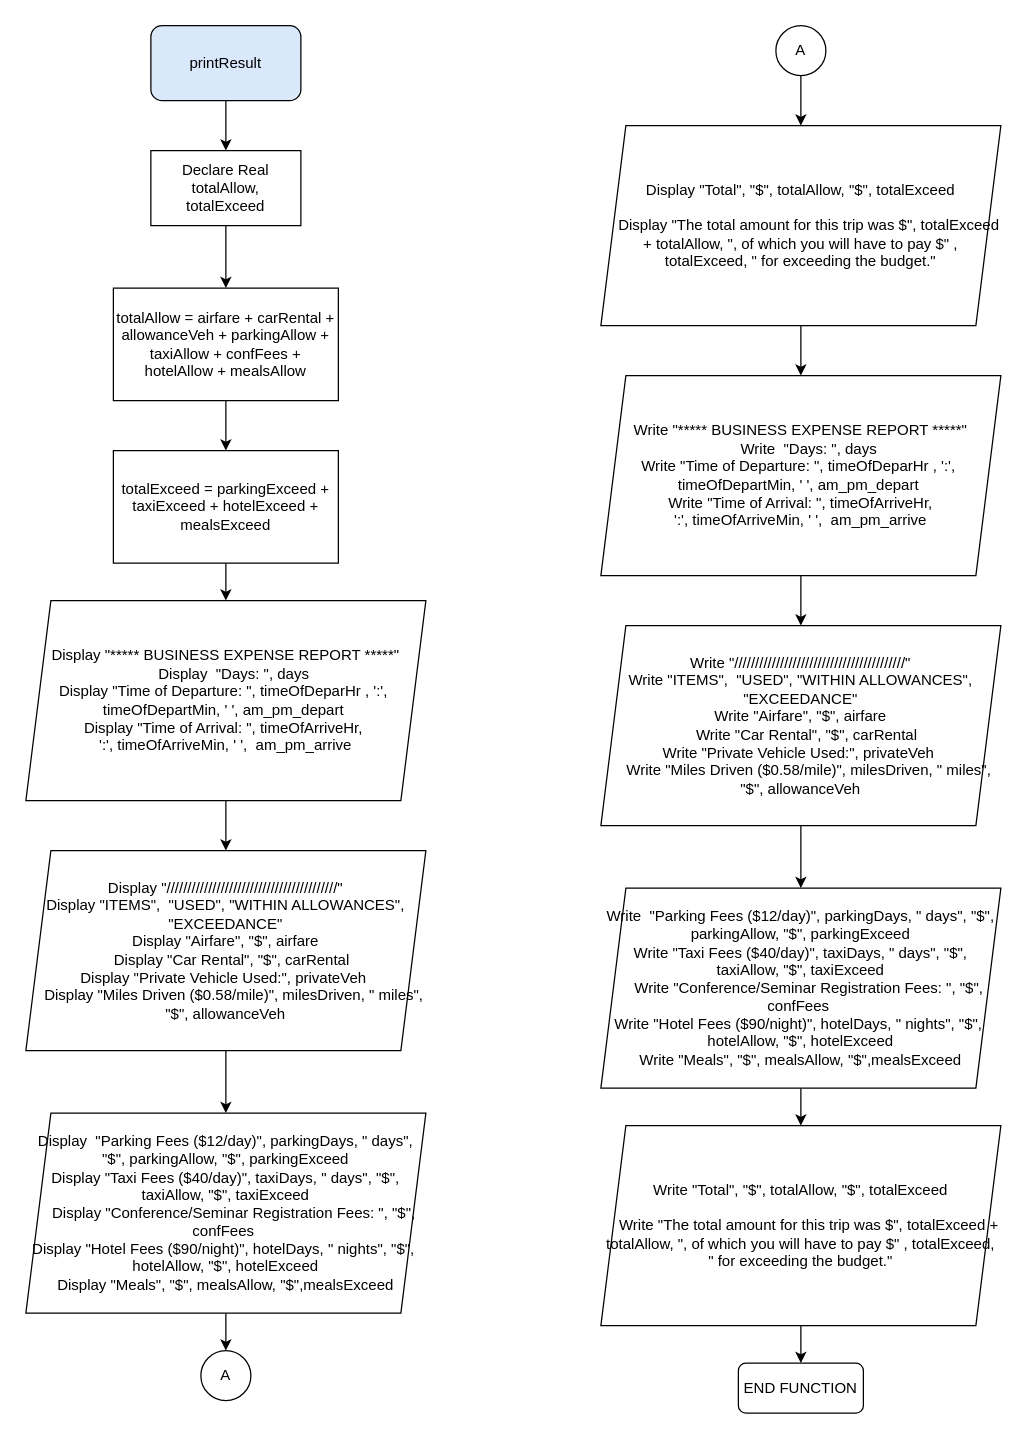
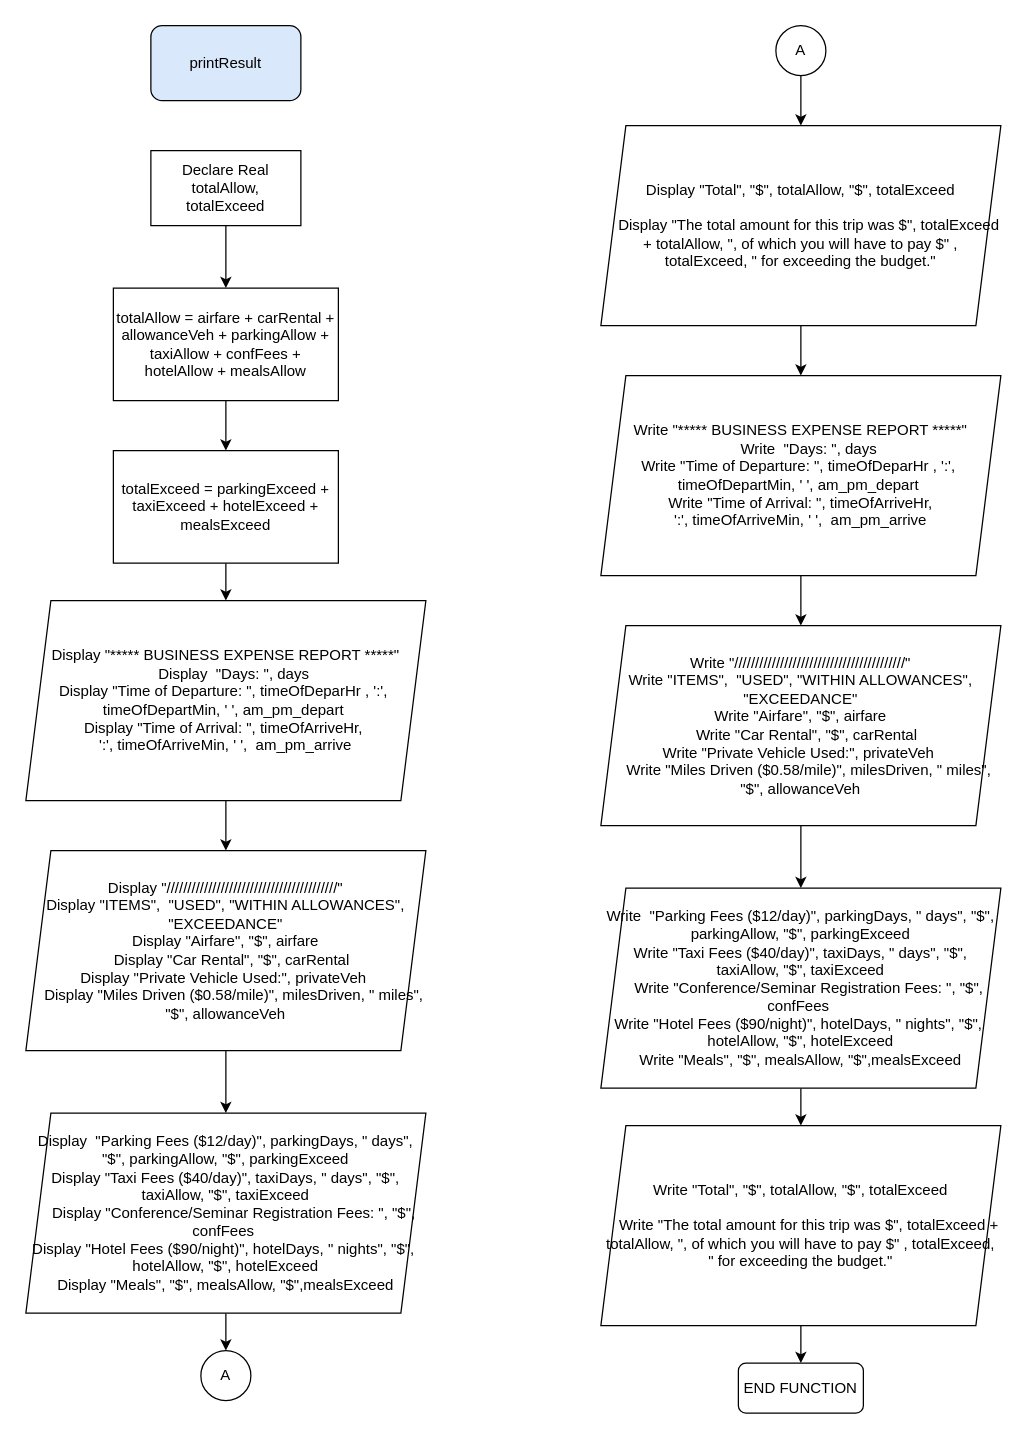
  <mxCell id="0" />
  <mxCell id="1" parent="0" />
- <mxCell id="2" value="" style="edgeStyle=orthogonalEdgeStyle;rounded=0;orthogonalLoop=1;jettySize=auto;html=1;" edge="1" parent="1" source="3" target="5"><mxGeometry relative="1" as="geometry" /></mxCell>
  <mxCell id="3" value="printResult" style="rounded=1;whiteSpace=wrap;html=1;fillColor=#dae8fc;" vertex="1" parent="1"><mxGeometry x="120" width="120" height="60" as="geometry" y="20" /></mxCell>
  <mxCell id="4" value="" style="edgeStyle=orthogonalEdgeStyle;rounded=0;orthogonalLoop=1;jettySize=auto;html=1;" edge="1" parent="1" source="5" target="7"><mxGeometry relative="1" as="geometry" /></mxCell>
  <mxCell id="5" value="Declare Real totalAllow, totalExceed" style="rounded=0;whiteSpace=wrap;html=1;" vertex="1" parent="1"><mxGeometry x="120" y="120" width="120" height="60" as="geometry" /></mxCell>
  <mxCell id="6" value="" style="edgeStyle=orthogonalEdgeStyle;rounded=0;orthogonalLoop=1;jettySize=auto;html=1;" edge="1" parent="1" source="7" target="9"><mxGeometry relative="1" as="geometry" /></mxCell>
  <mxCell id="7" value="totalAllow =&amp;nbsp;airfare + carRental + allowanceVeh + parkingAllow + taxiAllow + confFees + hotelAllow + mealsAllow" style="rounded=0;whiteSpace=wrap;html=1;" vertex="1" parent="1"><mxGeometry x="90" y="230" width="180" height="90" as="geometry" /></mxCell>
  <mxCell id="8" value="" style="edgeStyle=orthogonalEdgeStyle;rounded=0;orthogonalLoop=1;jettySize=auto;html=1;" edge="1" parent="1" source="9" target="11"><mxGeometry relative="1" as="geometry" /></mxCell>
  <mxCell id="9" value="totalExceed = parkingExceed + taxiExceed + hotelExceed + mealsExceed" style="rounded=0;whiteSpace=wrap;html=1;" vertex="1" parent="1"><mxGeometry x="90" y="360" width="180" height="90" as="geometry" /></mxCell>
  <mxCell id="10" value="" style="edgeStyle=orthogonalEdgeStyle;rounded=0;orthogonalLoop=1;jettySize=auto;html=1;" edge="1" parent="1" source="11" target="13"><mxGeometry relative="1" as="geometry" /></mxCell>
  <mxCell id="11" value="&lt;div&gt;Display &quot;***** BUSINESS EXPENSE REPORT *****&quot;&lt;/div&gt;&lt;div&gt;&amp;nbsp; &amp;nbsp; Display&amp;nbsp; &quot;Days: &quot;, days&lt;/div&gt;&lt;div&gt;&lt;span&gt;Display &quot;Time of Departure: &quot;, timeOfDeparHr ,&amp;nbsp;&lt;/span&gt;&lt;span&gt;':',&amp;nbsp; timeOfDepartMin&lt;/span&gt;&lt;span&gt;, ' ', am_pm_depart&amp;nbsp;&lt;/span&gt;&lt;/div&gt;&lt;div&gt;Display &quot;Time of Arrival: &quot;, timeOfArriveHr,&amp;nbsp;&lt;br&gt;&lt;/div&gt;':',&amp;nbsp;timeOfArriveMin, ' ',&amp;nbsp;&lt;span&gt;&amp;nbsp;am_pm_arrive&lt;/span&gt;" style="shape=parallelogram;perimeter=parallelogramPerimeter;whiteSpace=wrap;html=1;fixedSize=1;" vertex="1" parent="1"><mxGeometry y="480" width="320" height="160" as="geometry" x="20" /></mxCell>
  <mxCell id="12" value="" style="edgeStyle=orthogonalEdgeStyle;rounded=0;orthogonalLoop=1;jettySize=auto;html=1;" edge="1" parent="1" source="13" target="15"><mxGeometry relative="1" as="geometry" /></mxCell>
  <mxCell id="13" value="&lt;div&gt;Display &quot;/////////////////////////////////////////&quot;&lt;/div&gt;&lt;div&gt;Display &quot;ITEMS&quot;,&amp;nbsp; &quot;USED&quot;, &quot;WITHIN ALLOWANCES&quot;, &quot;EXCEEDANCE&quot;&lt;/div&gt;&lt;div&gt;Display &quot;Airfare&quot;, &quot;$&quot;, airfare&lt;/div&gt;&lt;div&gt;&amp;nbsp; &amp;nbsp; Display &quot;Car Rental&quot;, &quot;$&quot;, carRental&amp;nbsp;&lt;/div&gt;&lt;div&gt;&lt;span&gt;Display &quot;Private Vehicle Used:&quot;, privateVeh&amp;nbsp;&lt;/span&gt;&lt;/div&gt;&lt;div&gt;&amp;nbsp; &amp;nbsp; Display &quot;Miles Driven ($0.58/mile)&quot;, milesDriven, &quot; miles&quot;, &quot;$&quot;, allowanceVeh&lt;/div&gt;" style="shape=parallelogram;perimeter=parallelogramPerimeter;whiteSpace=wrap;html=1;fixedSize=1;" vertex="1" parent="1"><mxGeometry y="680" width="320" height="160" as="geometry" x="20" /></mxCell>
  <mxCell id="14" value="" style="edgeStyle=orthogonalEdgeStyle;rounded=0;orthogonalLoop=1;jettySize=auto;html=1;" edge="1" parent="1" source="15" target="16"><mxGeometry relative="1" as="geometry" /></mxCell>
  <mxCell id="15" value="&lt;div&gt;Display&amp;nbsp; &quot;Parking Fees ($12/day)&quot;, parkingDays, &quot; days&quot;, &quot;$&quot;, parkingAllow, &quot;$&quot;, parkingExceed&lt;/div&gt;&lt;div&gt;Display &quot;Taxi Fees ($40/day)&quot;, taxiDays, &quot; days&quot;, &quot;$&quot;, taxiAllow, &quot;$&quot;, taxiExceed&lt;/div&gt;&lt;div&gt;&amp;nbsp; &amp;nbsp; Display &quot;Conference/Seminar Registration Fees: &quot;, &quot;$&quot;, confFees&amp;nbsp;&lt;/div&gt;&lt;div&gt;Display &quot;Hotel Fees ($90/night)&quot;, hotelDays, &quot; nights&quot;, &quot;$&quot;,&amp;nbsp; hotelAllow, &quot;$&quot;, hotelExceed&lt;br&gt;&lt;/div&gt;&lt;div&gt;Display &quot;Meals&quot;, &quot;$&quot;, mealsAllow, &quot;$&quot;,mealsExceed&lt;br&gt;&lt;/div&gt;" style="shape=parallelogram;perimeter=parallelogramPerimeter;whiteSpace=wrap;html=1;fixedSize=1;" vertex="1" parent="1"><mxGeometry y="890" width="320" height="160" as="geometry" x="20" /></mxCell>
  <mxCell id="16" value="A" style="ellipse;whiteSpace=wrap;html=1;aspect=fixed;" vertex="1" parent="1"><mxGeometry x="160" y="1080" width="40" height="40" as="geometry" /></mxCell>
  <mxCell id="17" value="" style="edgeStyle=orthogonalEdgeStyle;rounded=0;orthogonalLoop=1;jettySize=auto;html=1;" edge="1" parent="1" source="18" target="20"><mxGeometry relative="1" as="geometry" /></mxCell>
  <mxCell id="18" value="A" style="ellipse;whiteSpace=wrap;html=1;aspect=fixed;" vertex="1" parent="1"><mxGeometry x="620" width="40" height="40" as="geometry" y="20" /></mxCell>
  <mxCell id="19" value="" style="edgeStyle=orthogonalEdgeStyle;rounded=0;orthogonalLoop=1;jettySize=auto;html=1;" edge="1" parent="1" source="20" target="22"><mxGeometry relative="1" as="geometry" /></mxCell>
  <mxCell id="20" value="&lt;div&gt;&lt;span&gt;Display &quot;Total&quot;, &quot;$&quot;, totalAllow, &quot;$&quot;, totalExceed&lt;/span&gt;&lt;br&gt;&lt;/div&gt;&lt;div&gt;&lt;br&gt;&lt;/div&gt;&lt;div&gt;&amp;nbsp; &amp;nbsp; Display &quot;The total amount for this trip was $&quot;, totalExceed + totalAllow, &quot;, of which you will have to pay $&quot; , totalExceed, &quot; for exceeding the budget.&quot;&lt;/div&gt;" style="shape=parallelogram;perimeter=parallelogramPerimeter;whiteSpace=wrap;html=1;fixedSize=1;" vertex="1" parent="1"><mxGeometry x="480" y="100" width="320" height="160" as="geometry" /></mxCell>
  <mxCell id="21" value="" style="edgeStyle=orthogonalEdgeStyle;rounded=0;orthogonalLoop=1;jettySize=auto;html=1;" edge="1" parent="1" source="22" target="24"><mxGeometry relative="1" as="geometry" /></mxCell>
  <mxCell id="22" value="&lt;div&gt;Write &quot;***** BUSINESS EXPENSE REPORT *****&quot;&lt;/div&gt;&lt;div&gt;&amp;nbsp; &amp;nbsp; Write&amp;nbsp; &quot;Days: &quot;, days&lt;/div&gt;&lt;div&gt;&lt;span&gt;Write &quot;Time of Departure: &quot;, timeOfDeparHr ,&amp;nbsp;&lt;/span&gt;&lt;span&gt;':',&amp;nbsp; timeOfDepartMin&lt;/span&gt;&lt;span&gt;, ' ', am_pm_depart&amp;nbsp;&lt;/span&gt;&lt;/div&gt;&lt;div&gt;Write &quot;Time of Arrival: &quot;, timeOfArriveHr, ':',&amp;nbsp;&lt;span&gt;timeOfArriveMin, ' ',&amp;nbsp;&lt;/span&gt;&lt;span&gt;&amp;nbsp;am_pm_arrive&lt;/span&gt;&lt;/div&gt;" style="shape=parallelogram;perimeter=parallelogramPerimeter;whiteSpace=wrap;html=1;fixedSize=1;" vertex="1" parent="1"><mxGeometry x="480" y="300" width="320" height="160" as="geometry" /></mxCell>
  <mxCell id="23" value="" style="edgeStyle=orthogonalEdgeStyle;rounded=0;orthogonalLoop=1;jettySize=auto;html=1;" edge="1" parent="1" source="24" target="26"><mxGeometry relative="1" as="geometry" /></mxCell>
  <mxCell id="24" value="&lt;div&gt;Write &quot;/////////////////////////////////////////&quot;&lt;/div&gt;&lt;div&gt;Write &quot;ITEMS&quot;,&amp;nbsp; &quot;USED&quot;, &quot;WITHIN ALLOWANCES&quot;, &quot;EXCEEDANCE&quot;&lt;/div&gt;&lt;div&gt;Write &quot;Airfare&quot;, &quot;$&quot;, airfare&lt;/div&gt;&lt;div&gt;&amp;nbsp; &amp;nbsp; Write &quot;Car Rental&quot;, &quot;$&quot;, carRental&amp;nbsp;&lt;/div&gt;&lt;div&gt;&lt;span&gt;Write &quot;Private Vehicle Used:&quot;, privateVeh&amp;nbsp;&lt;/span&gt;&lt;/div&gt;&lt;div&gt;&amp;nbsp; &amp;nbsp; Write &quot;Miles Driven ($0.58/mile)&quot;, milesDriven, &quot; miles&quot;, &quot;$&quot;, allowanceVeh&lt;/div&gt;" style="shape=parallelogram;perimeter=parallelogramPerimeter;whiteSpace=wrap;html=1;fixedSize=1;" vertex="1" parent="1"><mxGeometry x="480" y="500" width="320" height="160" as="geometry" /></mxCell>
  <mxCell id="25" value="" style="edgeStyle=orthogonalEdgeStyle;rounded=0;orthogonalLoop=1;jettySize=auto;html=1;" edge="1" parent="1" source="26"><mxGeometry relative="1" as="geometry"><mxPoint x="640" y="900" as="targetPoint" /></mxGeometry></mxCell>
  <mxCell id="26" value="&lt;div&gt;Write&amp;nbsp; &quot;Parking Fees ($12/day)&quot;, parkingDays, &quot; days&quot;, &quot;$&quot;, parkingAllow, &quot;$&quot;, parkingExceed&lt;/div&gt;&lt;div&gt;Write &quot;Taxi Fees ($40/day)&quot;, taxiDays, &quot; days&quot;, &quot;$&quot;, taxiAllow, &quot;$&quot;, taxiExceed&lt;/div&gt;&lt;div&gt;&amp;nbsp; &amp;nbsp; Write &quot;Conference/Seminar Registration Fees: &quot;, &quot;$&quot;, confFees&amp;nbsp;&lt;/div&gt;&lt;div&gt;Write &quot;Hotel Fees ($90/night)&quot;, hotelDays, &quot; nights&quot;, &quot;$&quot;,&amp;nbsp; hotelAllow, &quot;$&quot;, hotelExceed&lt;br&gt;&lt;/div&gt;&lt;div&gt;Write &quot;Meals&quot;, &quot;$&quot;, mealsAllow, &quot;$&quot;,mealsExceed&lt;br&gt;&lt;/div&gt;" style="shape=parallelogram;perimeter=parallelogramPerimeter;whiteSpace=wrap;html=1;fixedSize=1;" vertex="1" parent="1"><mxGeometry x="480" y="710" width="320" height="160" as="geometry" /></mxCell>
  <mxCell id="27" value="" style="edgeStyle=orthogonalEdgeStyle;rounded=0;orthogonalLoop=1;jettySize=auto;html=1;" edge="1" parent="1" source="28" target="29"><mxGeometry relative="1" as="geometry" /></mxCell>
  <mxCell id="28" value="&lt;div&gt;&lt;span&gt;Write &quot;Total&quot;, &quot;$&quot;, totalAllow, &quot;$&quot;, totalExceed&lt;/span&gt;&lt;br&gt;&lt;/div&gt;&lt;div&gt;&lt;br&gt;&lt;/div&gt;&lt;div&gt;&amp;nbsp; &amp;nbsp; Write &quot;The total amount for this trip was $&quot;, totalExceed + totalAllow, &quot;, of which you will have to pay $&quot; , totalExceed, &quot; for exceeding the budget.&quot;&lt;/div&gt;" style="shape=parallelogram;perimeter=parallelogramPerimeter;whiteSpace=wrap;html=1;fixedSize=1;" vertex="1" parent="1"><mxGeometry x="480" y="900" width="320" height="160" as="geometry" /></mxCell>
  <mxCell id="29" value="END FUNCTION" style="rounded=1;whiteSpace=wrap;html=1;" vertex="1" parent="1"><mxGeometry x="590" y="1090" width="100" height="40" as="geometry" /></mxCell>
